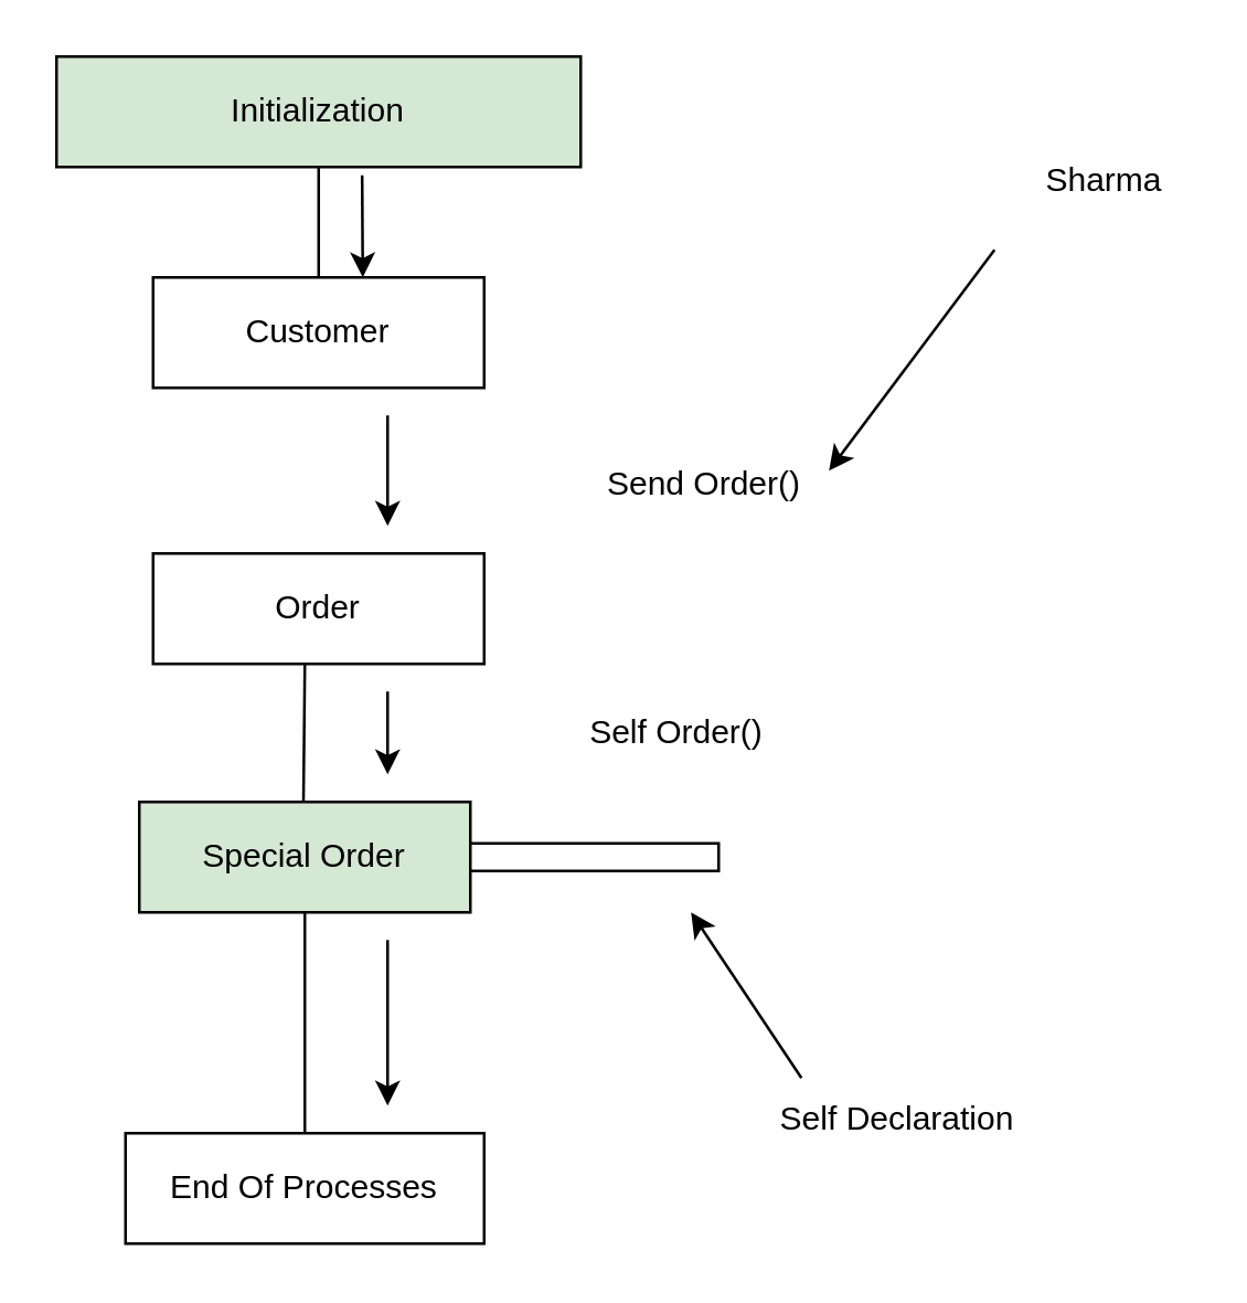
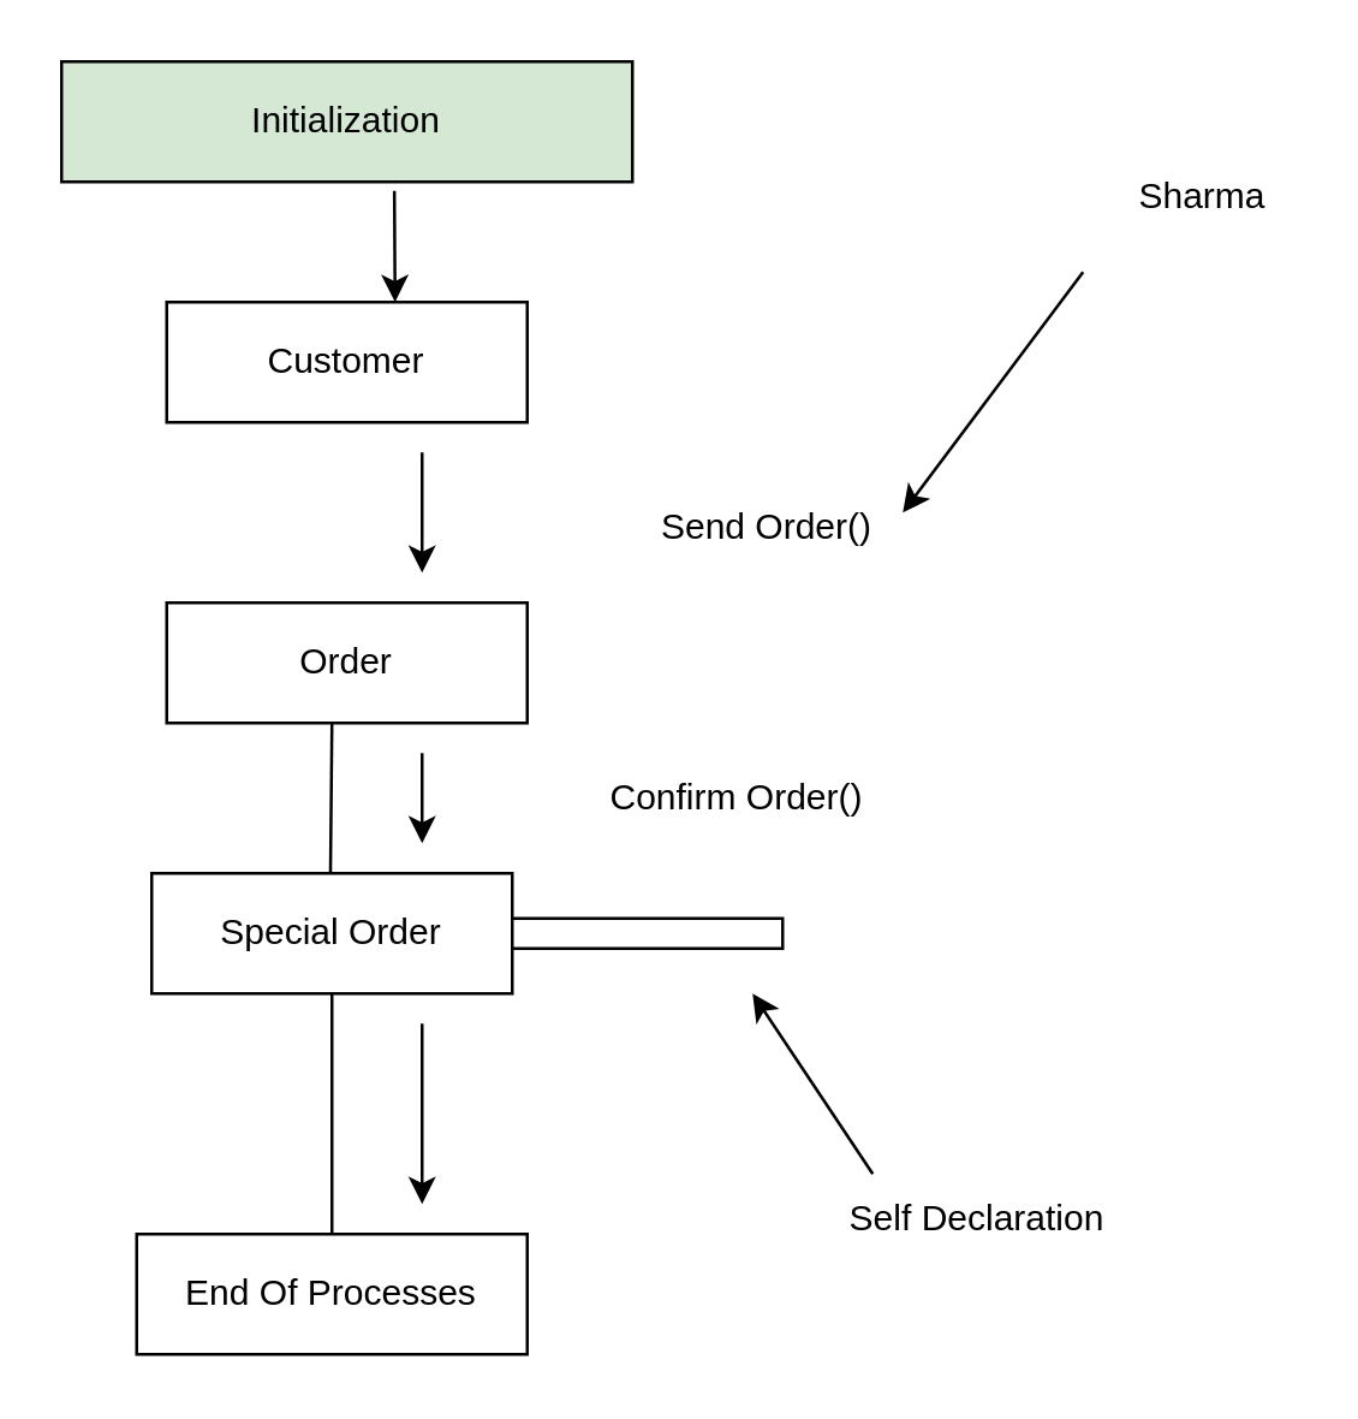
  <mxCell id="0" />
  <mxCell id="1" parent="0" />
  <mxCell id="2" value="Initialization" style="rounded=0;whiteSpace=wrap;html=1;fillColor=#d5e8d4;" vertex="1" parent="1"><mxGeometry x="20" y="20" width="190" height="40" as="geometry" /></mxCell>
  <mxCell id="3" value="Customer" style="rounded=0;whiteSpace=wrap;html=1;" vertex="1" parent="1"><mxGeometry x="55" y="100" width="120" height="40" as="geometry" /></mxCell>
  <mxCell id="4" value="Order" style="rounded=0;whiteSpace=wrap;html=1;" vertex="1" parent="1"><mxGeometry x="55" y="200" width="120" height="40" as="geometry" /></mxCell>
- <mxCell id="5" value="Special Order" style="rounded=0;whiteSpace=wrap;html=1;fillColor=#d5e8d4;" vertex="1" parent="1"><mxGeometry x="50" y="290" width="120" height="40" as="geometry" /></mxCell>
+ <mxCell id="5" value="Special Order" style="rounded=0;whiteSpace=wrap;html=1;" vertex="1" parent="1"><mxGeometry x="50" y="290" width="120" height="40" as="geometry" /></mxCell>
  <mxCell id="6" value="End Of Processes" style="rounded=0;whiteSpace=wrap;html=1;" vertex="1" parent="1"><mxGeometry x="45" y="410" width="130" height="40" as="geometry" /></mxCell>
- <mxCell id="7" value="" style="endArrow=none;html=1;rounded=0;exitX=0.5;exitY=0;exitDx=0;exitDy=0;entryX=0.5;entryY=1;entryDx=0;entryDy=0;" edge="1" parent="1" source="3" target="2"><mxGeometry width="50" height="50" relative="1" as="geometry"><mxPoint x="70" y="110" as="sourcePoint" /><mxPoint x="120" y="60" as="targetPoint" /></mxGeometry></mxCell>
  <mxCell id="8" value="" style="endArrow=none;html=1;rounded=0;exitX=0.5;exitY=0;exitDx=0;exitDy=0;" edge="1" parent="1"><mxGeometry width="50" height="50" relative="1" as="geometry"><mxPoint x="109.5" y="290" as="sourcePoint" /><mxPoint x="110" y="240" as="targetPoint" /></mxGeometry></mxCell>
  <mxCell id="9" value="" style="endArrow=none;html=1;rounded=0;exitX=0.5;exitY=0;exitDx=0;exitDy=0;" edge="1" parent="1" source="6"><mxGeometry width="50" height="50" relative="1" as="geometry"><mxPoint x="109.5" y="380" as="sourcePoint" /><mxPoint x="110" y="330" as="targetPoint" /></mxGeometry></mxCell>
  <mxCell id="10" value="" style="endArrow=classic;html=1;rounded=0;exitX=0.583;exitY=1.075;exitDx=0;exitDy=0;exitPerimeter=0;" edge="1" parent="1" source="2"><mxGeometry width="50" height="50" relative="1" as="geometry"><mxPoint x="240" y="50" as="sourcePoint" /><mxPoint x="131" y="100" as="targetPoint" /></mxGeometry></mxCell>
  <mxCell id="11" value="" style="endArrow=classic;html=1;rounded=0;" edge="1" parent="1"><mxGeometry width="50" height="50" relative="1" as="geometry"><mxPoint x="140" y="150" as="sourcePoint" /><mxPoint x="140" y="190" as="targetPoint" /><Array as="points"><mxPoint x="140" y="170" /></Array></mxGeometry></mxCell>
  <mxCell id="12" value="" style="endArrow=classic;html=1;rounded=0;" edge="1" parent="1"><mxGeometry width="50" height="50" relative="1" as="geometry"><mxPoint x="140" y="250" as="sourcePoint" /><mxPoint x="140" y="280" as="targetPoint" /></mxGeometry></mxCell>
  <mxCell id="13" value="" style="endArrow=classic;html=1;rounded=0;" edge="1" parent="1"><mxGeometry width="50" height="50" relative="1" as="geometry"><mxPoint x="140" y="340" as="sourcePoint" /><mxPoint x="140" y="400" as="targetPoint" /></mxGeometry></mxCell>
  <mxCell id="14" value="Send Order()" style="text;html=1;strokeColor=none;fillColor=none;align=center;verticalAlign=middle;whiteSpace=wrap;rounded=0;" vertex="1" parent="1"><mxGeometry x="210" y="160" width="90" height="30" as="geometry" /></mxCell>
- <mxCell id="15" value="Self Order()" style="text;html=1;strokeColor=none;fillColor=none;align=center;verticalAlign=middle;whiteSpace=wrap;rounded=0;" vertex="1" parent="1"><mxGeometry x="200" y="250" width="90" height="30" as="geometry" /></mxCell>
+ <mxCell id="15" value="Confirm Order()" style="text;html=1;strokeColor=none;fillColor=none;align=center;verticalAlign=middle;whiteSpace=wrap;rounded=0;" vertex="1" parent="1"><mxGeometry x="200" y="250" width="90" height="30" as="geometry" /></mxCell>
  <mxCell id="16" value="" style="html=1;points=[];perimeter=orthogonalPerimeter;rotation=90;" vertex="1" parent="1"><mxGeometry x="210" y="265" width="10" height="90" as="geometry" /></mxCell>
  <mxCell id="17" value="" style="endArrow=classic;html=1;rounded=0;" edge="1" parent="1"><mxGeometry width="50" height="50" relative="1" as="geometry"><mxPoint x="360" y="90" as="sourcePoint" /><mxPoint x="300" y="170" as="targetPoint" /></mxGeometry></mxCell>
  <mxCell id="18" value="Sharma" style="text;html=1;strokeColor=none;fillColor=none;align=center;verticalAlign=middle;whiteSpace=wrap;rounded=0;" vertex="1" parent="1"><mxGeometry x="370" y="50" width="60" height="30" as="geometry" /></mxCell>
  <mxCell id="19" value="" style="endArrow=classic;html=1;rounded=0;" edge="1" parent="1"><mxGeometry width="50" height="50" relative="1" as="geometry"><mxPoint x="290" y="390" as="sourcePoint" /><mxPoint x="250" y="330" as="targetPoint" /></mxGeometry></mxCell>
  <mxCell id="20" value="Self Declaration" style="text;html=1;strokeColor=none;fillColor=none;align=center;verticalAlign=middle;whiteSpace=wrap;rounded=0;" vertex="1" parent="1"><mxGeometry x="280" y="390" width="90" height="30" as="geometry" /></mxCell>
